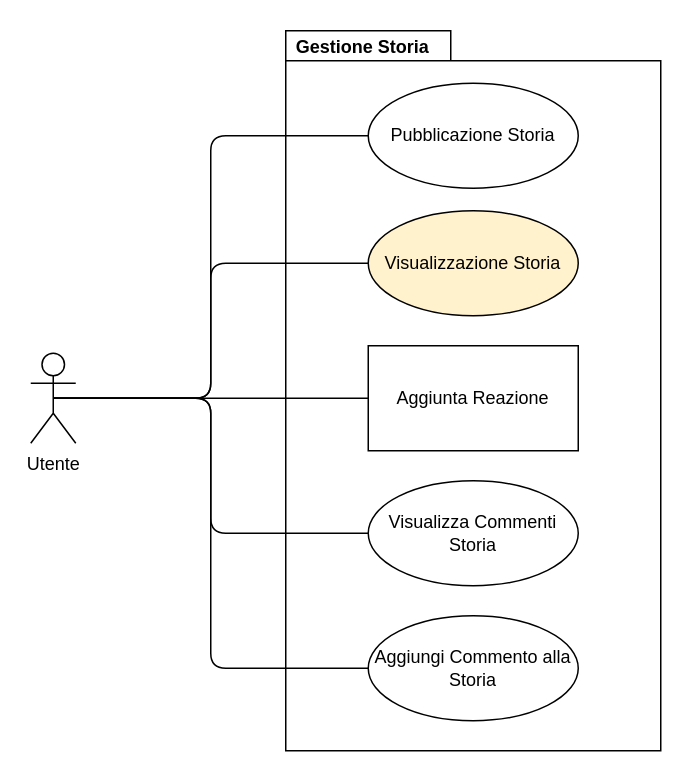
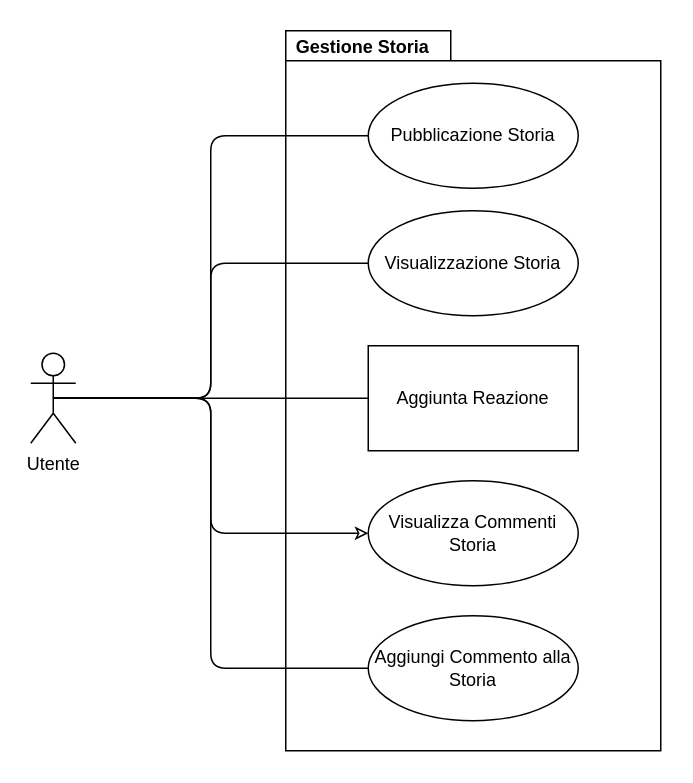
  <mxCell id="0" />
  <mxCell id="1" parent="0" />
  <mxCell id="2" value="Gestione Storia" style="shape=folder;fontStyle=1;spacingTop=36;tabWidth=110;tabHeight=20;tabPosition=left;html=1;container=0;movableLabel=1;spacing=0;" vertex="1" parent="1"><mxGeometry x="190" y="20" width="250" height="480" as="geometry"><mxRectangle x="430" y="130" width="120" height="30" as="alternateBounds" /><mxPoint x="-74" y="-247" as="offset" /></mxGeometry></mxCell>
  <mxCell id="3" style="edgeStyle=orthogonalEdgeStyle;rounded=1;orthogonalLoop=1;jettySize=auto;html=1;exitX=0.5;exitY=0.5;exitDx=0;exitDy=0;exitPerimeter=0;entryX=0;entryY=0.5;entryDx=0;entryDy=0;endArrow=none;endFill=0;" edge="1" parent="1" source="7" target="9"><mxGeometry relative="1" as="geometry"><Array as="points"><mxPoint x="140" y="265" /><mxPoint x="140" y="90" /></Array></mxGeometry></mxCell>
  <mxCell id="4" style="edgeStyle=orthogonalEdgeStyle;rounded=1;orthogonalLoop=1;jettySize=auto;html=1;exitX=0.5;exitY=0.5;exitDx=0;exitDy=0;exitPerimeter=0;entryX=0;entryY=0.5;entryDx=0;entryDy=0;endArrow=none;endFill=0;" edge="1" parent="1" source="7" target="8"><mxGeometry relative="1" as="geometry"><Array as="points"><mxPoint x="140" y="265" /><mxPoint x="140" y="175" /></Array></mxGeometry></mxCell>
  <mxCell id="5" style="edgeStyle=orthogonalEdgeStyle;rounded=1;orthogonalLoop=1;jettySize=auto;html=1;exitX=0.5;exitY=0.5;exitDx=0;exitDy=0;exitPerimeter=0;entryX=0;entryY=0.5;entryDx=0;entryDy=0;endArrow=none;endFill=0;" edge="1" parent="1" source="7" target="10"><mxGeometry relative="1" as="geometry" /></mxCell>
- <mxCell id="6" style="edgeStyle=orthogonalEdgeStyle;rounded=1;orthogonalLoop=1;jettySize=auto;html=1;exitX=0.5;exitY=0.5;exitDx=0;exitDy=0;exitPerimeter=0;entryX=0;entryY=0.5;entryDx=0;entryDy=0;endArrow=none;endFill=0;" edge="1" parent="1" source="7" target="13"><mxGeometry relative="1" as="geometry"><Array as="points"><mxPoint x="140" y="265" /><mxPoint x="140" y="355" /></Array></mxGeometry></mxCell>
+ <mxCell id="6" style="edgeStyle=orthogonalEdgeStyle;rounded=1;orthogonalLoop=1;jettySize=auto;html=1;exitX=0.5;exitY=0.5;exitDx=0;exitDy=0;exitPerimeter=0;entryX=0;entryY=0.5;entryDx=0;entryDy=0;endArrow=classic;endFill=0;" edge="1" parent="1" source="7" target="13"><mxGeometry relative="1" as="geometry"><Array as="points"><mxPoint x="140" y="265" /><mxPoint x="140" y="355" /></Array></mxGeometry></mxCell>
  <mxCell id="7" value="Utente&lt;br&gt;" style="shape=umlActor;verticalLabelPosition=bottom;verticalAlign=top;html=1;outlineConnect=0;" vertex="1" parent="1"><mxGeometry x="20" y="235" width="30" height="60" as="geometry" /></mxCell>
- <mxCell id="8" value="Visualizzazione Storia" style="ellipse;whiteSpace=wrap;html=1;fillColor=#fff2cc;" vertex="1" parent="1"><mxGeometry x="245" y="140" width="140" height="70" as="geometry" /></mxCell>
+ <mxCell id="8" value="Visualizzazione Storia" style="ellipse;whiteSpace=wrap;html=1;" vertex="1" parent="1"><mxGeometry x="245" y="140" width="140" height="70" as="geometry" /></mxCell>
  <mxCell id="9" value="Pubblicazione Storia" style="ellipse;whiteSpace=wrap;html=1;" vertex="1" parent="1"><mxGeometry x="245" y="55" width="140" height="70" as="geometry" /></mxCell>
  <mxCell id="10" value="Aggiunta Reazione" style="whiteSpace=wrap;html=1;rounded=0;" vertex="1" parent="1"><mxGeometry x="245" y="230" width="140" height="70" as="geometry" /></mxCell>
  <mxCell id="11" style="edgeStyle=orthogonalEdgeStyle;rounded=1;orthogonalLoop=1;jettySize=auto;html=1;exitX=0;exitY=0.5;exitDx=0;exitDy=0;entryX=0.5;entryY=0.5;entryDx=0;entryDy=0;entryPerimeter=0;endArrow=none;endFill=0;" edge="1" parent="1" source="12" target="7"><mxGeometry relative="1" as="geometry"><Array as="points"><mxPoint x="140" y="445" /><mxPoint x="140" y="265" /></Array></mxGeometry></mxCell>
  <mxCell id="12" value="Aggiungi Commento alla Storia" style="ellipse;whiteSpace=wrap;html=1;" vertex="1" parent="1"><mxGeometry x="245" y="410" width="140" height="70" as="geometry" /></mxCell>
  <mxCell id="13" value="Visualizza Commenti Storia" style="ellipse;whiteSpace=wrap;html=1;" vertex="1" parent="1"><mxGeometry x="245" y="320" width="140" height="70" as="geometry" /></mxCell>
